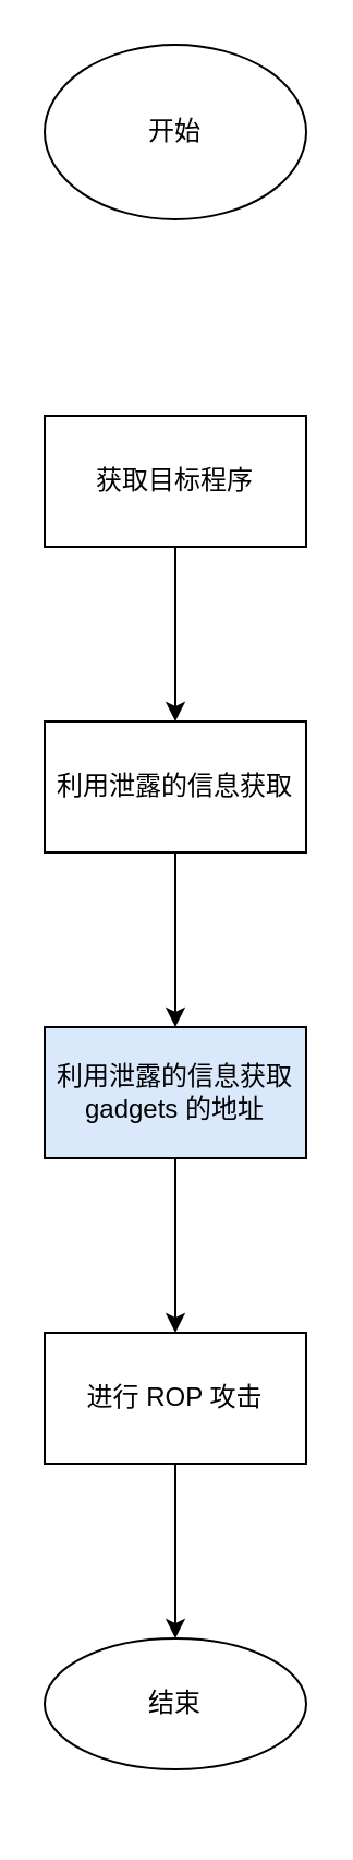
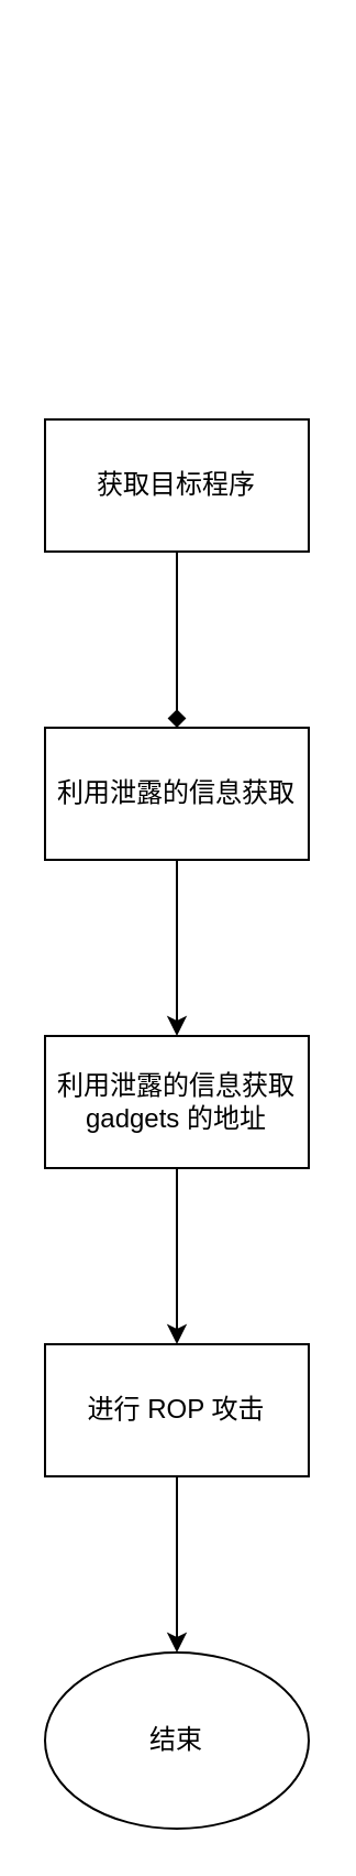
  <mxCell id="0" />
  <mxCell id="1" parent="0" />
- <mxCell id="2" value="开始" style="ellipse;whiteSpace=wrap;html=1;" vertex="1" parent="1"><mxGeometry x="20" y="20" width="120" height="80" as="geometry" /></mxCell>
- <mxCell id="3" value="" style="edgeStyle=orthogonalEdgeStyle;rounded=0;orthogonalLoop=1;jettySize=auto;html=1;" edge="1" parent="1" source="4" target="6"><mxGeometry relative="1" as="geometry" /></mxCell>
+ <mxCell id="3" value="" style="edgeStyle=orthogonalEdgeStyle;rounded=0;orthogonalLoop=1;jettySize=auto;html=1;endArrow=diamond;" edge="1" parent="1" source="4" target="6"><mxGeometry relative="1" as="geometry" /></mxCell>
  <mxCell id="4" value="获取目标程序" style="whiteSpace=wrap;html=1;" vertex="1" parent="1"><mxGeometry x="20" y="190" width="120" height="60" as="geometry" /></mxCell>
  <mxCell id="5" value="" style="edgeStyle=orthogonalEdgeStyle;rounded=0;orthogonalLoop=1;jettySize=auto;html=1;" edge="1" parent="1" source="6" target="8"><mxGeometry relative="1" as="geometry" /></mxCell>
  <mxCell id="6" value="利用泄露的信息获取" style="whiteSpace=wrap;html=1;" vertex="1" parent="1"><mxGeometry x="20" y="330" width="120" height="60" as="geometry" /></mxCell>
  <mxCell id="7" value="" style="edgeStyle=orthogonalEdgeStyle;rounded=0;orthogonalLoop=1;jettySize=auto;html=1;" edge="1" parent="1" source="8" target="10"><mxGeometry relative="1" as="geometry" /></mxCell>
- <mxCell id="8" value="利用泄露的信息获取 gadgets 的地址" style="whiteSpace=wrap;html=1;fillColor=#dae8fc;" vertex="1" parent="1"><mxGeometry x="20" y="470" width="120" height="60" as="geometry" /></mxCell>
+ <mxCell id="8" value="利用泄露的信息获取 gadgets 的地址" style="whiteSpace=wrap;html=1;" vertex="1" parent="1"><mxGeometry x="20" y="470" width="120" height="60" as="geometry" /></mxCell>
  <mxCell id="9" style="edgeStyle=orthogonalEdgeStyle;rounded=0;orthogonalLoop=1;jettySize=auto;html=1;entryX=0.5;entryY=0;entryDx=0;entryDy=0;" edge="1" parent="1" source="10" target="11"><mxGeometry relative="1" as="geometry" /></mxCell>
  <mxCell id="10" value="进行 ROP 攻击" style="whiteSpace=wrap;html=1;" vertex="1" parent="1"><mxGeometry x="20" y="610" width="120" height="60" as="geometry" /></mxCell>
- <mxCell id="11" value="结束" style="ellipse;whiteSpace=wrap;html=1;" vertex="1" parent="1"><mxGeometry x="20" y="750" width="120" height="60" as="geometry" /></mxCell>
+ <mxCell id="11" value="结束" style="ellipse;whiteSpace=wrap;html=1;" vertex="1" parent="1"><mxGeometry x="20" y="750" width="120" height="80" as="geometry" /></mxCell>
